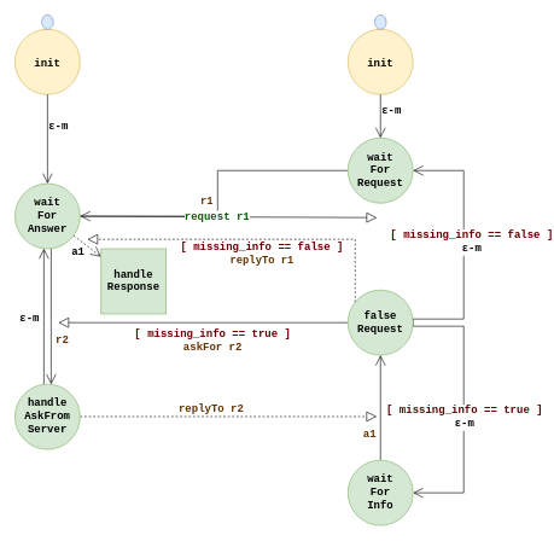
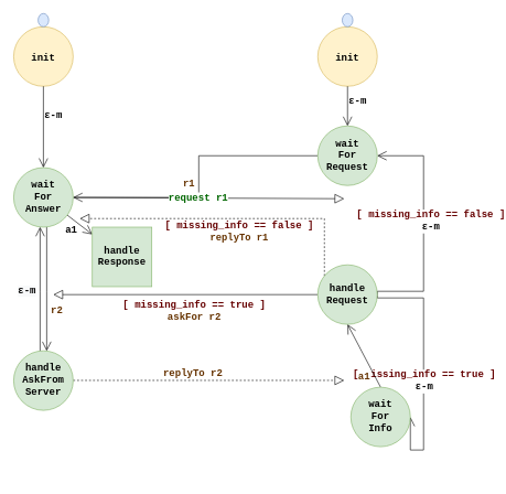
  <mxCell id="0" />
  <mxCell id="1" parent="0" />
  <mxCell id="2" value="" style="group" parent="1" vertex="1" connectable="0"><mxGeometry x="480" y="20" width="90" height="110" as="geometry" /></mxCell>
  <mxCell id="3" value="&lt;font style=&quot;font-size: 15px&quot;&gt;init&lt;/font&gt;" style="ellipse;whiteSpace=wrap;html=1;aspect=fixed;fontFamily=Courier New;fontStyle=1;fontSize=20;fillColor=#fff2cc;strokeColor=#d6b656;" parent="2" vertex="1"><mxGeometry y="20" width="90" height="90" as="geometry" /></mxCell>
  <mxCell id="4" value="" style="ellipse;whiteSpace=wrap;html=1;fontFamily=Courier New;fontSize=20;fillColor=#dae8fc;strokeColor=#6c8ebf;" parent="2" vertex="1"><mxGeometry x="37" width="16" height="20" as="geometry" /></mxCell>
  <mxCell id="5" value="&lt;span style=&quot;font-size: 14.667px&quot;&gt;&lt;b&gt;&lt;font color=&quot;#663300&quot;&gt;r1&lt;/font&gt;&lt;/b&gt;&lt;/span&gt;" style="edgeStyle=orthogonalEdgeStyle;rounded=0;orthogonalLoop=1;jettySize=auto;html=1;labelBackgroundColor=none;fontFamily=Courier New;fontSize=15;endArrow=open;endFill=0;endSize=12;spacingTop=12;" parent="1" source="6" target="23" edge="1"><mxGeometry y="-15" relative="1" as="geometry"><mxPoint as="offset" /></mxGeometry></mxCell>
  <mxCell id="6" value="wait&lt;br&gt;For&lt;br&gt;Request" style="ellipse;whiteSpace=wrap;html=1;aspect=fixed;fontFamily=Courier New;fontStyle=1;fontSize=15;fillColor=#d5e8d4;strokeColor=#82b366;" parent="1" vertex="1"><mxGeometry x="480" y="190" width="90" height="90" as="geometry" /></mxCell>
  <mxCell id="7" value="&lt;b&gt;&lt;span style=&quot;font-size: 11pt ; line-height: 107%&quot;&gt;ε&lt;/span&gt;-m&lt;/b&gt;&lt;br&gt;&lt;p class=&quot;MsoNormal&quot;&gt;&lt;/p&gt;" style="edgeStyle=orthogonalEdgeStyle;rounded=0;orthogonalLoop=1;jettySize=auto;html=1;fontFamily=Courier New;fontSize=15;labelBackgroundColor=none;endSize=12;endArrow=open;endFill=0;" parent="1" source="3" target="6" edge="1"><mxGeometry y="15" relative="1" as="geometry"><mxPoint as="offset" /></mxGeometry></mxCell>
  <mxCell id="8" style="edgeStyle=orthogonalEdgeStyle;rounded=0;orthogonalLoop=1;jettySize=auto;html=1;endArrow=open;endFill=0;endSize=12;exitX=1;exitY=0.5;exitDx=0;exitDy=0;" parent="1" source="14" edge="1"><mxGeometry relative="1" as="geometry"><mxPoint x="570" y="235" as="targetPoint" /><Array as="points"><mxPoint x="570" y="440" /><mxPoint x="640" y="440" /><mxPoint x="640" y="235" /></Array></mxGeometry></mxCell>
  <mxCell id="9" value="&lt;font style=&quot;font-size: 15px&quot; color=&quot;#660000&quot;&gt;[ missing_info == false ]&lt;br&gt;&lt;/font&gt;&lt;b style=&quot;font-size: 15px&quot;&gt;&lt;span style=&quot;font-size: 11pt ; line-height: 15.693px&quot;&gt;ε&lt;/span&gt;-m&lt;/b&gt;&lt;font style=&quot;font-size: 15px&quot; color=&quot;#660000&quot;&gt;&lt;br&gt;&lt;/font&gt;" style="edgeLabel;html=1;align=center;verticalAlign=middle;resizable=0;points=[];fontFamily=Courier New;fontStyle=1;labelBackgroundColor=#ffffff;" parent="8" vertex="1" connectable="0"><mxGeometry x="-0.088" y="2" relative="1" as="geometry"><mxPoint x="12" y="-22" as="offset" /></mxGeometry></mxCell>
  <mxCell id="10" style="rounded=0;orthogonalLoop=1;jettySize=auto;html=1;fontFamily=Courier New;endArrow=open;endFill=0;endSize=12;exitX=1;exitY=0.5;exitDx=0;exitDy=0;entryX=1;entryY=0.5;entryDx=0;entryDy=0;edgeStyle=orthogonalEdgeStyle;" parent="1" source="14" target="16" edge="1"><mxGeometry relative="1" as="geometry"><Array as="points"><mxPoint x="570" y="450" /><mxPoint x="640" y="450" /><mxPoint x="640" y="680" /></Array></mxGeometry></mxCell>
  <mxCell id="11" value="&lt;font color=&quot;#660000&quot;&gt;[ missing_info == true ]&lt;br&gt;&lt;/font&gt;&lt;b&gt;&lt;span style=&quot;font-size: 11pt ; line-height: 15.693px&quot;&gt;ε&lt;/span&gt;-m&lt;/b&gt;&lt;font color=&quot;#660000&quot;&gt;&lt;br&gt;&lt;/font&gt;" style="edgeLabel;html=1;align=center;verticalAlign=middle;resizable=0;points=[];fontFamily=Courier New;fontStyle=1;fontSize=15;rotation=0;labelBackgroundColor=#ffffff;" parent="10" vertex="1" connectable="0"><mxGeometry x="0.108" y="1" relative="1" as="geometry"><mxPoint x="-1" y="-8" as="offset" /></mxGeometry></mxCell>
  <mxCell id="12" value="&lt;font color=&quot;#660000&quot; style=&quot;font-family: &amp;#34;courier new&amp;#34; ; font-style: normal ; font-weight: 700 ; letter-spacing: normal ; text-align: center ; text-indent: 0px ; text-transform: none ; word-spacing: 0px ; font-size: 15px&quot;&gt;[ missing_info == false ]&lt;br&gt;&lt;/font&gt;&lt;font face=&quot;courier new&quot; color=&quot;#663300&quot;&gt;&lt;span style=&quot;font-size: 14.667px&quot;&gt;&lt;b&gt;replyTo r1&lt;/b&gt;&lt;/span&gt;&lt;/font&gt;" style="rounded=0;orthogonalLoop=1;jettySize=auto;html=1;dashed=1;fontFamily=Courier New;fontSize=15;endArrow=block;endFill=0;endSize=12;edgeStyle=orthogonalEdgeStyle;" parent="1" source="14" edge="1"><mxGeometry x="-0.055" y="20" relative="1" as="geometry"><mxPoint x="120" y="330" as="targetPoint" /><Array as="points"><mxPoint x="490" y="330" /></Array><mxPoint as="offset" /></mxGeometry></mxCell>
  <mxCell id="13" value="&lt;font color=&quot;#660000&quot; style=&quot;font-family: &amp;quot;courier new&amp;quot; ; font-size: 15px ; font-style: normal ; font-weight: 700 ; letter-spacing: normal ; text-align: center ; text-indent: 0px ; text-transform: none ; word-spacing: 0px&quot;&gt;[ missing_info == true ]&lt;/font&gt;&lt;br style=&quot;color: rgb(0 , 0 , 0) ; font-family: &amp;quot;courier new&amp;quot; ; font-size: 15px ; font-style: normal ; font-weight: 700 ; letter-spacing: normal ; text-align: center ; text-indent: 0px ; text-transform: none ; word-spacing: 0px&quot;&gt;&lt;font color=&quot;#663300&quot; style=&quot;font-family: &amp;quot;courier new&amp;quot; ; font-size: 15px ; font-style: normal ; font-weight: 700 ; letter-spacing: normal ; text-align: center ; text-indent: 0px ; text-transform: none ; word-spacing: 0px&quot;&gt;askFor r2&lt;/font&gt;" style="edgeStyle=none;rounded=0;orthogonalLoop=1;jettySize=auto;html=1;labelBackgroundColor=none;fontFamily=Courier New;fontSize=15;endArrow=block;endFill=0;endSize=12;" parent="1" source="14" edge="1"><mxGeometry x="-0.067" y="25" relative="1" as="geometry"><mxPoint x="80" y="445" as="targetPoint" /><mxPoint as="offset" /></mxGeometry></mxCell>
- <mxCell id="14" value="false&lt;br&gt;Request" style="ellipse;whiteSpace=wrap;html=1;aspect=fixed;fontFamily=Courier New;fontStyle=1;fontSize=15;fillColor=#d5e8d4;strokeColor=#82b366;" parent="1" vertex="1"><mxGeometry x="480" y="400" width="90" height="90" as="geometry" /></mxCell>
+ <mxCell id="14" value="handle&lt;br&gt;Request" style="ellipse;whiteSpace=wrap;html=1;aspect=fixed;fontFamily=Courier New;fontStyle=1;fontSize=15;fillColor=#d5e8d4;strokeColor=#82b366;" parent="1" vertex="1"><mxGeometry x="480" y="400" width="90" height="90" as="geometry" /></mxCell>
  <mxCell id="15" value="&lt;font color=&quot;#663300&quot;&gt;a1&lt;/font&gt;" style="edgeStyle=none;rounded=0;orthogonalLoop=1;jettySize=auto;html=1;fontFamily=Courier New;fontSize=15;endArrow=open;endFill=0;endSize=12;entryX=0.5;entryY=1;entryDx=0;entryDy=0;fontStyle=1;exitX=0.5;exitY=0;exitDx=0;exitDy=0;" parent="1" source="16" target="14" edge="1"><mxGeometry x="-0.517" y="15" relative="1" as="geometry"><mxPoint x="493" y="610" as="sourcePoint" /><mxPoint as="offset" /></mxGeometry></mxCell>
- <mxCell id="16" value="wait&lt;br&gt;For&lt;br&gt;Info" style="ellipse;whiteSpace=wrap;html=1;aspect=fixed;fontFamily=Courier New;fontStyle=1;fontSize=15;fillColor=#d5e8d4;strokeColor=#82b366;" parent="1" vertex="1"><mxGeometry x="480" y="635" width="90" height="90" as="geometry" /></mxCell>
+ <mxCell id="16" value="wait&lt;br&gt;For&lt;br&gt;Info" style="ellipse;whiteSpace=wrap;html=1;aspect=fixed;fontFamily=Courier New;fontStyle=1;fontSize=15;fillColor=#d5e8d4;strokeColor=#82b366;" parent="1" vertex="1"><mxGeometry x="530" y="585" width="90" height="90" as="geometry" /></mxCell>
  <mxCell id="17" value="" style="group" parent="1" vertex="1" connectable="0"><mxGeometry x="20" y="20" width="90" height="110" as="geometry" /></mxCell>
  <mxCell id="18" value="&lt;font style=&quot;font-size: 15px&quot;&gt;init&lt;/font&gt;" style="ellipse;whiteSpace=wrap;html=1;aspect=fixed;fontFamily=Courier New;fontStyle=1;fontSize=20;fillColor=#fff2cc;strokeColor=#d6b656;" parent="17" vertex="1"><mxGeometry y="20" width="90" height="90" as="geometry" /></mxCell>
  <mxCell id="19" value="" style="ellipse;whiteSpace=wrap;html=1;fontFamily=Courier New;fontSize=20;fillColor=#dae8fc;strokeColor=#6c8ebf;" parent="17" vertex="1"><mxGeometry x="37" width="16" height="20" as="geometry" /></mxCell>
  <mxCell id="20" value="&lt;b&gt;&lt;font color=&quot;#006600&quot;&gt;request r1&lt;/font&gt;&lt;/b&gt;" style="edgeStyle=none;rounded=0;orthogonalLoop=1;jettySize=auto;html=1;fontFamily=Courier New;fontSize=15;endArrow=block;endFill=0;endSize=12;" parent="1" source="23" edge="1"><mxGeometry x="-0.077" relative="1" as="geometry"><mxPoint x="520" y="300" as="targetPoint" /><mxPoint as="offset" /></mxGeometry></mxCell>
  <mxCell id="21" value="&lt;font color=&quot;#663300&quot;&gt;r2&lt;/font&gt;" style="edgeStyle=orthogonalEdgeStyle;rounded=0;orthogonalLoop=1;jettySize=auto;html=1;fontFamily=Courier New;fontSize=15;endArrow=open;endFill=0;endSize=12;fontStyle=1" parent="1" source="23" target="28" edge="1"><mxGeometry x="0.358" y="15" relative="1" as="geometry"><Array as="points"><mxPoint x="70" y="440" /><mxPoint x="70" y="440" /></Array><mxPoint as="offset" /></mxGeometry></mxCell>
- <mxCell id="22" value="&lt;b&gt;a1&lt;/b&gt;" style="edgeStyle=none;rounded=0;orthogonalLoop=1;jettySize=auto;html=1;fontFamily=Courier New;fontSize=15;endArrow=open;endFill=0;endSize=12;labelBackgroundColor=none;dashed=1;" parent="1" source="23" target="29" edge="1"><mxGeometry x="-0.249" y="-14" relative="1" as="geometry"><mxPoint as="offset" /></mxGeometry></mxCell>
+ <mxCell id="22" value="&lt;b&gt;a1&lt;/b&gt;" style="edgeStyle=none;rounded=0;orthogonalLoop=1;jettySize=auto;html=1;fontFamily=Courier New;fontSize=15;endArrow=open;endFill=0;endSize=12;labelBackgroundColor=none;" parent="1" source="23" target="29" edge="1"><mxGeometry x="-0.249" y="-14" relative="1" as="geometry"><mxPoint as="offset" /></mxGeometry></mxCell>
  <mxCell id="23" value="wait&lt;br&gt;For&lt;br&gt;Answer" style="ellipse;whiteSpace=wrap;html=1;aspect=fixed;fontFamily=Courier New;fontStyle=1;fontSize=15;fillColor=#d5e8d4;strokeColor=#82b366;" parent="1" vertex="1"><mxGeometry x="20" y="253" width="90" height="90" as="geometry" /></mxCell>
  <mxCell id="24" value="&lt;b&gt;&lt;span style=&quot;font-size: 11pt ; line-height: 107%&quot;&gt;ε&lt;/span&gt;-m&lt;/b&gt;&lt;br&gt;&lt;p class=&quot;MsoNormal&quot;&gt;&lt;/p&gt;" style="edgeStyle=orthogonalEdgeStyle;rounded=0;orthogonalLoop=1;jettySize=auto;html=1;fontFamily=Courier New;fontSize=15;labelBackgroundColor=#ffffff;endSize=12;endArrow=open;endFill=0;spacingTop=3;" parent="1" source="18" target="23" edge="1"><mxGeometry x="-0.187" y="15" relative="1" as="geometry"><mxPoint as="offset" /></mxGeometry></mxCell>
  <mxCell id="25" style="edgeStyle=none;rounded=0;orthogonalLoop=1;jettySize=auto;html=1;fontFamily=Courier New;fontSize=15;endArrow=block;endFill=0;endSize=12;dashed=1;" parent="1" edge="1"><mxGeometry relative="1" as="geometry"><mxPoint x="520" y="574.71" as="targetPoint" /><mxPoint x="110" y="574.71" as="sourcePoint" /></mxGeometry></mxCell>
  <mxCell id="26" value="&lt;font color=&quot;#663300&quot;&gt;replyTo r2&lt;/font&gt;" style="edgeLabel;html=1;align=center;verticalAlign=middle;resizable=0;points=[];fontSize=15;fontFamily=Courier New;fontStyle=1;labelBackgroundColor=none;" parent="25" vertex="1" connectable="0"><mxGeometry x="-0.139" y="3" relative="1" as="geometry"><mxPoint x="3" y="-7" as="offset" /></mxGeometry></mxCell>
  <mxCell id="27" value="&#10;&#10;&lt;b style=&quot;color: rgb(0, 0, 0); font-family: &amp;quot;courier new&amp;quot;; font-size: 15px; font-style: normal; letter-spacing: normal; text-align: center; text-indent: 0px; text-transform: none; word-spacing: 0px; background-color: rgb(248, 249, 250);&quot;&gt;&lt;span style=&quot;font-size: 11pt ; line-height: 15.693px&quot;&gt;ε&lt;/span&gt;-m&lt;/b&gt;&#10;&#10;" style="edgeStyle=orthogonalEdgeStyle;rounded=0;orthogonalLoop=1;jettySize=auto;html=1;labelBackgroundColor=none;fontFamily=Courier New;fontSize=15;endArrow=open;endFill=0;endSize=12;" parent="1" source="28" target="23" edge="1"><mxGeometry x="-0.037" y="20" relative="1" as="geometry"><Array as="points"><mxPoint x="60" y="440" /><mxPoint x="60" y="440" /></Array><mxPoint as="offset" /></mxGeometry></mxCell>
  <mxCell id="28" value="handle&lt;br&gt;AskFrom&lt;br&gt;Server" style="ellipse;whiteSpace=wrap;html=1;aspect=fixed;fontFamily=Courier New;fontStyle=1;fontSize=15;fillColor=#d5e8d4;strokeColor=#82b366;" parent="1" vertex="1"><mxGeometry x="20" y="530" width="90" height="90" as="geometry" /></mxCell>
  <mxCell id="29" value="handle&lt;br&gt;Response" style="whiteSpace=wrap;html=1;aspect=fixed;fontFamily=Courier New;fontStyle=1;fontSize=15;fillColor=#d5e8d4;strokeColor=#82b366;rounded=0;" parent="1" vertex="1"><mxGeometry x="139" y="343" width="90" height="90" as="geometry" /></mxCell>
